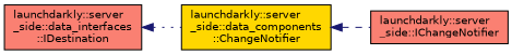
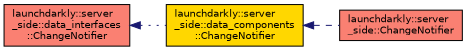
  digraph {
    rankdir=LR
    node [color=black fillcolor=salmon fontname=Helvetica fontsize=10 shape=record style=filled]
    edge [color=midnightblue dir=back fontname=Helvetica fontsize=10 labelfontname=Helvetica labelfontsize=10]
    n1 [fillcolor=gold fontcolor=black height=0.2 label="launchdarkly::server\l_side::data_components\l::ChangeNotifier" width=0.4]
-   n2 [height=0.2 label="launchdarkly::server\l_side::IChangeNotifier" width=0.4]
-   n3 [height=0.2 label="launchdarkly::server\l_side::data_interfaces\l::IDestination" width=0.4]
+   n2 [height=0.2 label="launchdarkly::server\l_side::ChangeNotifier" width=0.4]
+   n3 [height=0.2 label="launchdarkly::server\l_side::data_interfaces\l::ChangeNotifier" width=0.4]
    n1 -> n2 [style=dashed]
    n3 -> n1 [style=dotted]
  }
